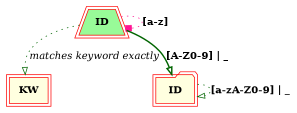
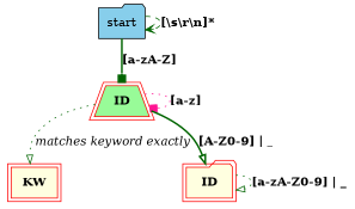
  digraph {
    node [style=filled fillcolor=lightyellow shape=folder color=red fontname="Times-Bold" peripheries=2]
    edge [fontname="Times-Bold" color=darkgreen style=dotted arrowhead=onormal]
+   start [fillcolor=skyblue color="" fontname="" peripheries=""]
    n2 [label=ID fillcolor=palegreen shape=trapezium]
    KW [shape=box]
    n4 [label=ID]
+   start -> start [label="[\\s\\r\\n]*" style=dashed arrowhead=vee]
+   start -> n2 [label="[a-zA-Z]" style=bold arrowhead=box]
    n2 -> n2 [label="[a-z]" color=deeppink arrowhead=box]
    n2 -> KW [fontname="Times-Italic" label="matches keyword exactly"]
    n2 -> n4 [label="[A-Z0-9] | _" style=bold]
    n4 -> n4 [label="[a-zA-Z0-9] | _"]
  }
